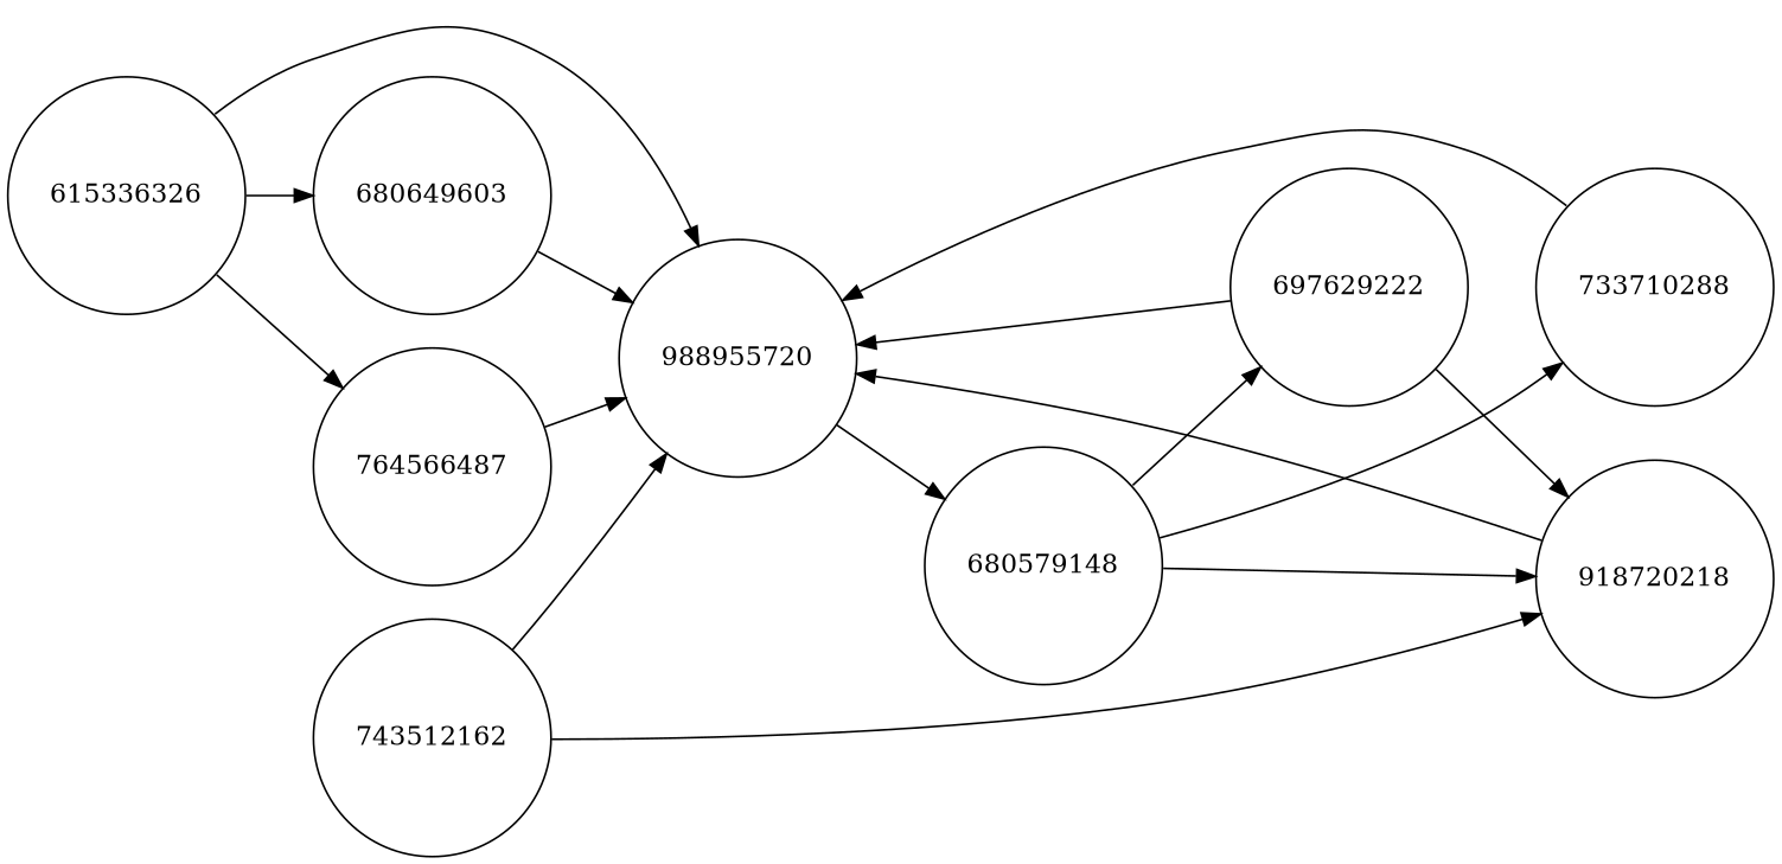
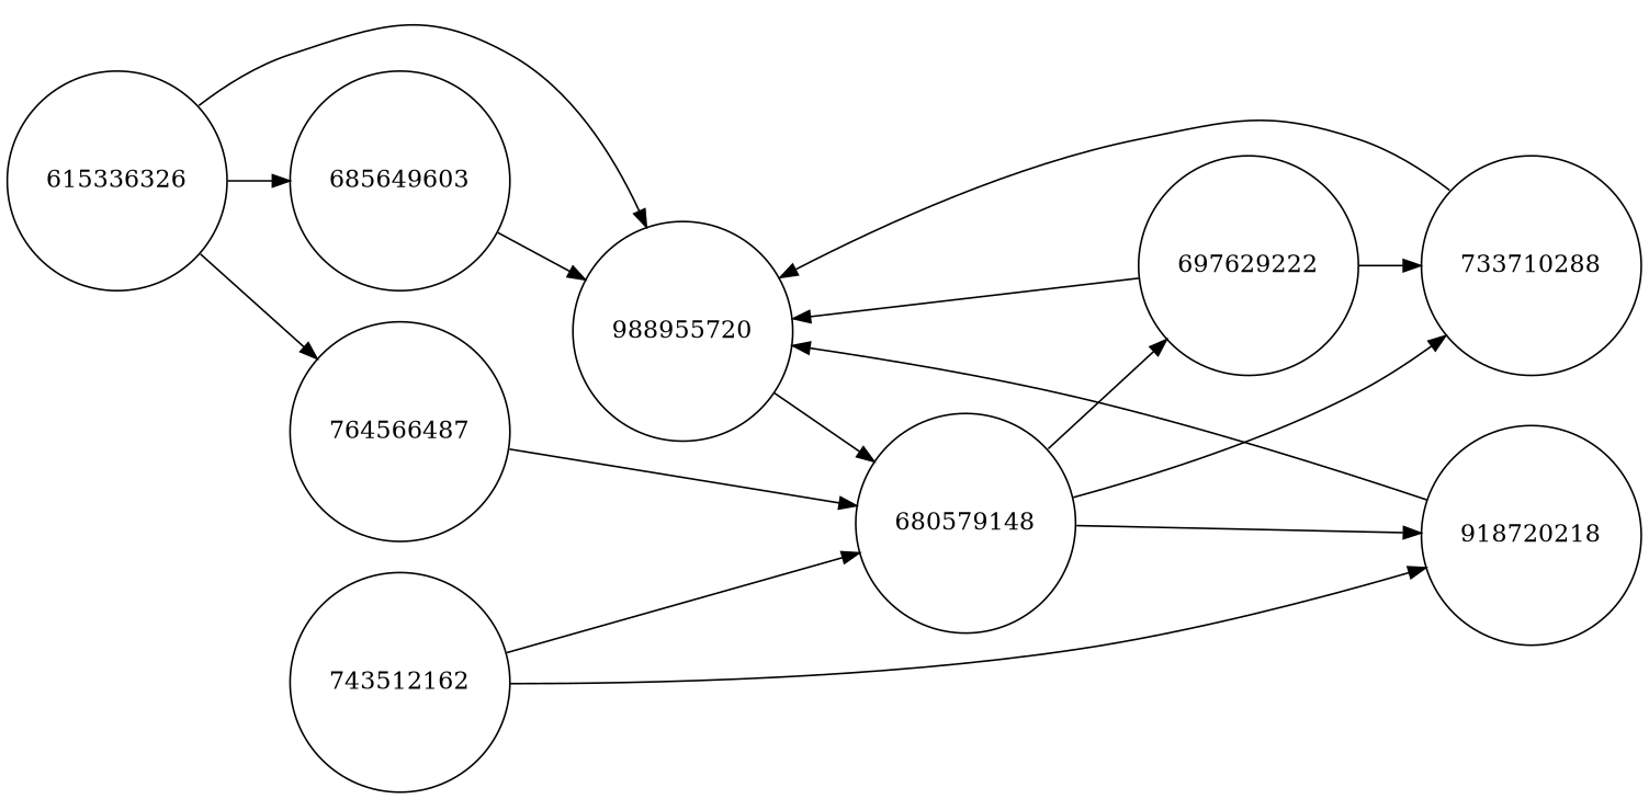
  digraph {
    rankdir=LR
    node [shape=circle]
    615336326
    988955720
-   680649603
+   680649603 [label=685649603]
    764566487
    680579148
    n6 [label=733710288]
    n7 [label=918720218]
    697629222
    743512162
    615336326 -> 988955720
    615336326 -> 680649603
    615336326 -> 764566487
    988955720 -> 680579148
    680649603 -> 988955720
-   764566487 -> 988955720
+   764566487 -> 680579148
    680579148 -> n6
    680579148 -> n7
    680579148 -> 697629222
    n6 -> 988955720
    n7 -> 988955720
    697629222 -> 988955720
-   697629222 -> n7
-   743512162 -> 988955720
+   697629222 -> n6
+   743512162 -> 680579148
    743512162 -> n7
  }
